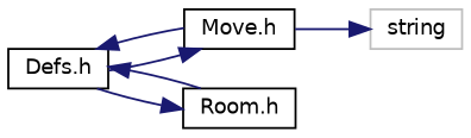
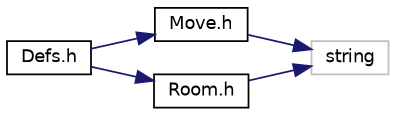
  digraph {
    rankdir=LR
    node [color=black fillcolor=white fontname=Helvetica fontsize=10 shape=record style=filled]
    edge [color=midnightblue fontname=Helvetica fontsize=10 labelfontname=Helvetica labelfontsize=10 style=solid]
    n1 [height=0.2 label="Defs.h" width=0.4]
    n2 [height=0.2 label="Move.h" width=0.4]
    n3 [height=0.2 label="Room.h" width=0.4]
    n4 [color=grey75 height=0.2 label=string width=0.4]
    n1 -> n2
    n1 -> n3
-   n2 -> n1
    n2 -> n4
-   n3 -> n1
+   n3 -> n4
  }
